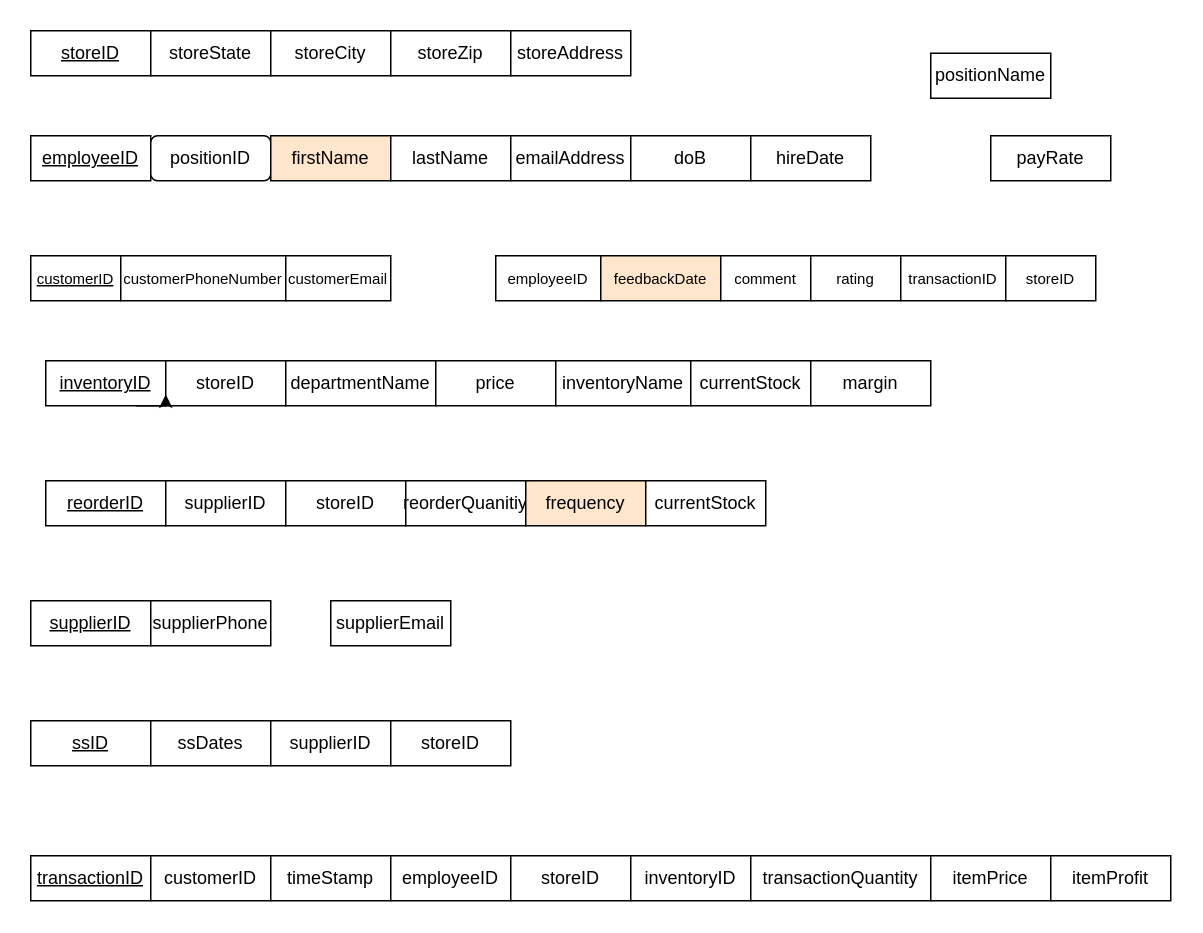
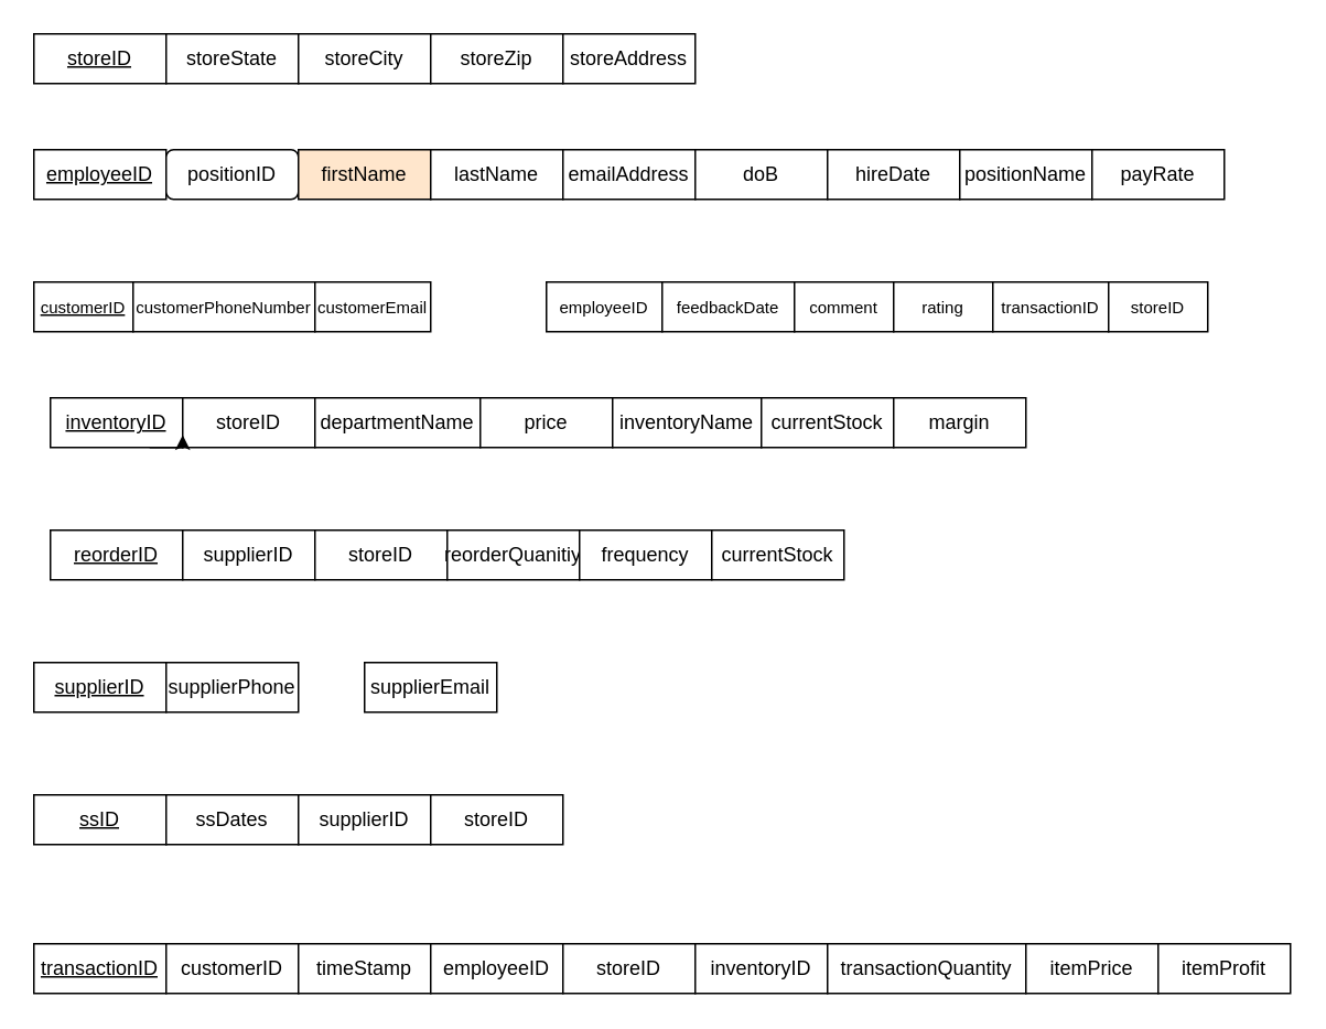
  <mxCell id="0" />
  <mxCell id="1" parent="0" />
  <mxCell id="2" value="&lt;u&gt;storeID&lt;/u&gt;" style="html=1;whiteSpace=wrap;" vertex="1" parent="1"><mxGeometry x="20" y="20" width="80" height="30" as="geometry" /></mxCell>
  <mxCell id="3" value="storeState" style="html=1;whiteSpace=wrap;" vertex="1" parent="1"><mxGeometry x="100" y="20" width="80" height="30" as="geometry" /></mxCell>
  <mxCell id="4" value="storeCity" style="html=1;whiteSpace=wrap;" vertex="1" parent="1"><mxGeometry x="180" y="20" width="80" height="30" as="geometry" /></mxCell>
  <mxCell id="5" value="storeZip" style="html=1;whiteSpace=wrap;" vertex="1" parent="1"><mxGeometry x="260" y="20" width="80" height="30" as="geometry" /></mxCell>
  <mxCell id="6" value="storeAddress" style="html=1;whiteSpace=wrap;" vertex="1" parent="1"><mxGeometry x="340" y="20" width="80" height="30" as="geometry" /></mxCell>
  <mxCell id="7" value="&lt;u&gt;employeeID&lt;/u&gt;" style="html=1;whiteSpace=wrap;" vertex="1" parent="1"><mxGeometry x="20" y="90" width="80" height="30" as="geometry" /></mxCell>
  <mxCell id="8" value="positionID" style="html=1;whiteSpace=wrap;rounded=1;" vertex="1" parent="1"><mxGeometry x="100" y="90" width="80" height="30" as="geometry" /></mxCell>
  <mxCell id="9" value="firstName" style="html=1;whiteSpace=wrap;fillColor=#ffe6cc;" vertex="1" parent="1"><mxGeometry x="180" y="90" width="80" height="30" as="geometry" /></mxCell>
  <mxCell id="10" value="lastName" style="html=1;whiteSpace=wrap;" vertex="1" parent="1"><mxGeometry x="260" y="90" width="80" height="30" as="geometry" /></mxCell>
  <mxCell id="11" value="emailAddress" style="html=1;whiteSpace=wrap;" vertex="1" parent="1"><mxGeometry x="340" y="90" width="80" height="30" as="geometry" /></mxCell>
  <mxCell id="12" value="doB" style="html=1;whiteSpace=wrap;" vertex="1" parent="1"><mxGeometry x="420" y="90" width="80" height="30" as="geometry" /></mxCell>
  <mxCell id="13" value="hireDate" style="html=1;whiteSpace=wrap;" vertex="1" parent="1"><mxGeometry x="500" y="90" width="80" height="30" as="geometry" /></mxCell>
- <mxCell id="14" value="positionName" style="html=1;whiteSpace=wrap;" vertex="1" parent="1"><mxGeometry x="620" y="35" width="80" height="30" as="geometry" /></mxCell>
+ <mxCell id="14" value="positionName" style="html=1;whiteSpace=wrap;" vertex="1" parent="1"><mxGeometry x="580" y="90" width="80" height="30" as="geometry" /></mxCell>
  <mxCell id="15" value="payRate" style="html=1;whiteSpace=wrap;" vertex="1" parent="1"><mxGeometry x="660" y="90" width="80" height="30" as="geometry" /></mxCell>
  <mxCell id="16" value="&lt;u&gt;&lt;font style=&quot;font-size: 10px;&quot;&gt;customerID&lt;/font&gt;&lt;/u&gt;" style="html=1;whiteSpace=wrap;" vertex="1" parent="1"><mxGeometry x="20" y="170" width="60" height="30" as="geometry" /></mxCell>
  <mxCell id="17" value="&lt;font style=&quot;font-size: 10px;&quot;&gt;customerPhoneNumber&lt;/font&gt;" style="html=1;whiteSpace=wrap;" vertex="1" parent="1"><mxGeometry x="80" y="170" width="110" height="30" as="geometry" /></mxCell>
  <mxCell id="18" value="&lt;font style=&quot;font-size: 10px;&quot;&gt;customerEmail&lt;/font&gt;" style="html=1;whiteSpace=wrap;" vertex="1" parent="1"><mxGeometry x="190" y="170" width="70" height="30" as="geometry" /></mxCell>
  <mxCell id="19" value="&lt;font style=&quot;font-size: 10px;&quot;&gt;employeeID&lt;/font&gt;" style="html=1;whiteSpace=wrap;" vertex="1" parent="1"><mxGeometry x="330" y="170" width="70" height="30" as="geometry" /></mxCell>
- <mxCell id="20" value="&lt;font style=&quot;font-size: 10px;&quot;&gt;feedbackDate&lt;/font&gt;" style="html=1;whiteSpace=wrap;fillColor=#ffe6cc;" vertex="1" parent="1"><mxGeometry x="400" y="170" width="80" height="30" as="geometry" /></mxCell>
+ <mxCell id="20" value="&lt;font style=&quot;font-size: 10px;&quot;&gt;feedbackDate&lt;/font&gt;" style="html=1;whiteSpace=wrap;" vertex="1" parent="1"><mxGeometry x="400" y="170" width="80" height="30" as="geometry" /></mxCell>
  <mxCell id="21" value="&lt;font style=&quot;font-size: 10px;&quot;&gt;comment&lt;/font&gt;" style="html=1;whiteSpace=wrap;" vertex="1" parent="1"><mxGeometry x="480" y="170" width="60" height="30" as="geometry" /></mxCell>
  <mxCell id="22" value="&lt;font style=&quot;font-size: 10px;&quot;&gt;rating&lt;/font&gt;" style="html=1;whiteSpace=wrap;" vertex="1" parent="1"><mxGeometry x="540" y="170" width="60" height="30" as="geometry" /></mxCell>
  <mxCell id="23" value="&lt;font style=&quot;font-size: 10px;&quot;&gt;transactionID&lt;/font&gt;" style="html=1;whiteSpace=wrap;" vertex="1" parent="1"><mxGeometry x="600" y="170" width="70" height="30" as="geometry" /></mxCell>
  <mxCell id="24" value="&lt;u&gt;inventoryID&lt;/u&gt;" style="html=1;whiteSpace=wrap;" vertex="1" parent="1"><mxGeometry x="30" y="240" width="80" height="30" as="geometry" /></mxCell>
  <mxCell id="25" value="storeID" style="html=1;whiteSpace=wrap;" vertex="1" parent="1"><mxGeometry x="110" y="240" width="80" height="30" as="geometry" /></mxCell>
  <mxCell id="26" value="departmentName" style="html=1;whiteSpace=wrap;" vertex="1" parent="1"><mxGeometry x="190" y="240" width="100" height="30" as="geometry" /></mxCell>
  <mxCell id="27" value="price" style="html=1;whiteSpace=wrap;" vertex="1" parent="1"><mxGeometry x="290" y="240" width="80" height="30" as="geometry" /></mxCell>
  <mxCell id="28" value="inventoryName" style="html=1;whiteSpace=wrap;" vertex="1" parent="1"><mxGeometry x="370" y="240" width="90" height="30" as="geometry" /></mxCell>
  <mxCell id="29" value="currentStock" style="html=1;whiteSpace=wrap;" vertex="1" parent="1"><mxGeometry x="460" y="240" width="80" height="30" as="geometry" /></mxCell>
  <mxCell id="30" value="margin" style="html=1;whiteSpace=wrap;" vertex="1" parent="1"><mxGeometry x="540" y="240" width="80" height="30" as="geometry" /></mxCell>
  <mxCell id="31" value="&lt;u&gt;reorderID&lt;/u&gt;" style="html=1;whiteSpace=wrap;" vertex="1" parent="1"><mxGeometry x="30" y="320" width="80" height="30" as="geometry" /></mxCell>
  <mxCell id="32" value="supplierID" style="html=1;whiteSpace=wrap;" vertex="1" parent="1"><mxGeometry x="110" y="320" width="80" height="30" as="geometry" /></mxCell>
  <mxCell id="33" value="storeID" style="html=1;whiteSpace=wrap;" vertex="1" parent="1"><mxGeometry x="190" y="320" width="80" height="30" as="geometry" /></mxCell>
  <mxCell id="34" value="reorderQuanitiy" style="html=1;whiteSpace=wrap;" vertex="1" parent="1"><mxGeometry x="270" y="320" width="80" height="30" as="geometry" /></mxCell>
- <mxCell id="35" value="frequency" style="html=1;whiteSpace=wrap;fillColor=#ffe6cc;" vertex="1" parent="1"><mxGeometry x="350" y="320" width="80" height="30" as="geometry" /></mxCell>
+ <mxCell id="35" value="frequency" style="html=1;whiteSpace=wrap;" vertex="1" parent="1"><mxGeometry x="350" y="320" width="80" height="30" as="geometry" /></mxCell>
  <mxCell id="36" value="currentStock" style="html=1;whiteSpace=wrap;" vertex="1" parent="1"><mxGeometry x="430" y="320" width="80" height="30" as="geometry" /></mxCell>
  <mxCell id="37" value="&lt;u&gt;supplierID&lt;/u&gt;" style="html=1;whiteSpace=wrap;" vertex="1" parent="1"><mxGeometry x="20" y="400" width="80" height="30" as="geometry" /></mxCell>
  <mxCell id="38" value="supplierPhone" style="html=1;whiteSpace=wrap;" vertex="1" parent="1"><mxGeometry x="100" y="400" width="80" height="30" as="geometry" /></mxCell>
  <mxCell id="39" value="supplierEmail" style="html=1;whiteSpace=wrap;" vertex="1" parent="1"><mxGeometry x="220" y="400" width="80" height="30" as="geometry" /></mxCell>
  <mxCell id="40" value="&lt;u&gt;ssID&lt;/u&gt;" style="html=1;whiteSpace=wrap;" vertex="1" parent="1"><mxGeometry x="20" y="480" width="80" height="30" as="geometry" /></mxCell>
  <mxCell id="41" value="ssDates" style="html=1;whiteSpace=wrap;" vertex="1" parent="1"><mxGeometry x="100" y="480" width="80" height="30" as="geometry" /></mxCell>
  <mxCell id="42" value="supplierID" style="html=1;whiteSpace=wrap;" vertex="1" parent="1"><mxGeometry x="180" y="480" width="80" height="30" as="geometry" /></mxCell>
  <mxCell id="43" value="storeID" style="html=1;whiteSpace=wrap;" vertex="1" parent="1"><mxGeometry x="260" y="480" width="80" height="30" as="geometry" /></mxCell>
  <mxCell id="44" value="&lt;u&gt;transactionID&lt;/u&gt;" style="html=1;whiteSpace=wrap;" vertex="1" parent="1"><mxGeometry x="20" y="570" width="80" height="30" as="geometry" /></mxCell>
  <mxCell id="45" value="customerID" style="html=1;whiteSpace=wrap;" vertex="1" parent="1"><mxGeometry x="100" y="570" width="80" height="30" as="geometry" /></mxCell>
  <mxCell id="46" value="timeStamp" style="html=1;whiteSpace=wrap;" vertex="1" parent="1"><mxGeometry x="180" y="570" width="80" height="30" as="geometry" /></mxCell>
  <mxCell id="47" value="employeeID" style="html=1;whiteSpace=wrap;" vertex="1" parent="1"><mxGeometry x="260" y="570" width="80" height="30" as="geometry" /></mxCell>
  <mxCell id="48" value="storeID" style="html=1;whiteSpace=wrap;" vertex="1" parent="1"><mxGeometry x="340" y="570" width="80" height="30" as="geometry" /></mxCell>
  <mxCell id="49" value="inventoryID" style="html=1;whiteSpace=wrap;" vertex="1" parent="1"><mxGeometry x="420" y="570" width="80" height="30" as="geometry" /></mxCell>
  <mxCell id="50" value="transactionQuantity" style="html=1;whiteSpace=wrap;" vertex="1" parent="1"><mxGeometry x="500" y="570" width="120" height="30" as="geometry" /></mxCell>
  <mxCell id="51" value="itemPrice" style="html=1;whiteSpace=wrap;" vertex="1" parent="1"><mxGeometry x="620" y="570" width="80" height="30" as="geometry" /></mxCell>
  <mxCell id="52" value="itemProfit" style="html=1;whiteSpace=wrap;" vertex="1" parent="1"><mxGeometry x="700" y="570" width="80" height="30" as="geometry" /></mxCell>
  <mxCell id="53" value="&lt;font style=&quot;font-size: 10px;&quot;&gt;storeID&lt;/font&gt;" style="html=1;whiteSpace=wrap;" vertex="1" parent="1"><mxGeometry x="670" y="170" width="60" height="30" as="geometry" /></mxCell>
  <mxCell id="54" style="edgeStyle=orthogonalEdgeStyle;rounded=0;orthogonalLoop=1;jettySize=auto;html=1;exitX=0.75;exitY=1;exitDx=0;exitDy=0;entryX=1;entryY=0.75;entryDx=0;entryDy=0;" edge="1" parent="1" source="24" target="24"><mxGeometry relative="1" as="geometry" /></mxCell>
